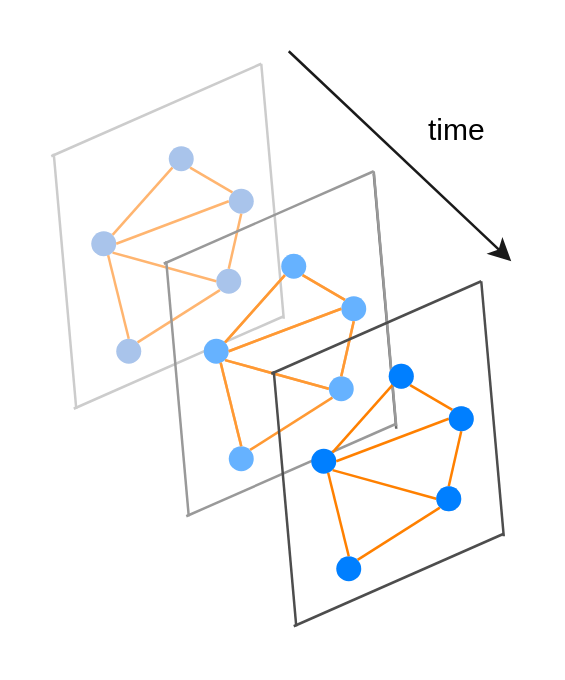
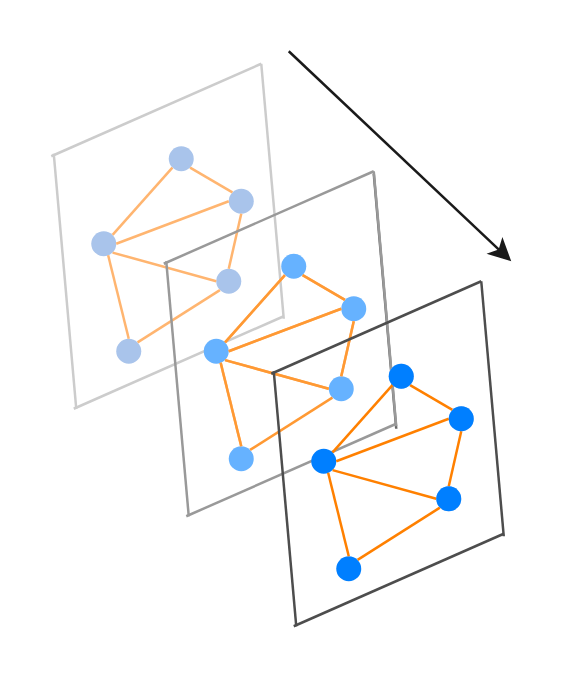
  <mxCell id="0" />
  <mxCell id="1" parent="0" />
  <mxCell id="2" value="" style="group" vertex="1" connectable="0" parent="1"><mxGeometry x="20" y="25" width="138" height="181" as="geometry" /></mxCell>
  <mxCell id="3" value="" style="endArrow=none;html=1;rounded=0;strokeColor=#CCCCCC;" edge="1" parent="2"><mxGeometry width="50" height="50" relative="1" as="geometry"><mxPoint x="10" y="138" as="sourcePoint" /><mxPoint x="1" y="36" as="targetPoint" /></mxGeometry></mxCell>
  <mxCell id="4" value="" style="endArrow=none;html=1;rounded=0;strokeColor=#CCCCCC;" edge="1" parent="2"><mxGeometry width="50" height="50" relative="1" as="geometry"><mxPoint y="37" as="sourcePoint" /><mxPoint x="84" as="targetPoint" /></mxGeometry></mxCell>
  <mxCell id="5" value="" style="endArrow=none;html=1;rounded=0;strokeColor=#CCCCCC;" edge="1" parent="2"><mxGeometry width="50" height="50" relative="1" as="geometry"><mxPoint x="93" y="102" as="sourcePoint" /><mxPoint x="84" as="targetPoint" /></mxGeometry></mxCell>
  <mxCell id="6" value="" style="endArrow=none;html=1;rounded=0;strokeColor=#CCCCCC;" edge="1" parent="2"><mxGeometry width="50" height="50" relative="1" as="geometry"><mxPoint x="9" y="138" as="sourcePoint" /><mxPoint x="93" y="101" as="targetPoint" /></mxGeometry></mxCell>
  <mxCell id="7" value="" style="ellipse;whiteSpace=wrap;html=1;aspect=fixed;fillColor=#A9C4EB;strokeColor=none;" vertex="1" parent="2"><mxGeometry x="16" y="67" width="10" height="10" as="geometry" /></mxCell>
  <mxCell id="8" value="" style="ellipse;whiteSpace=wrap;html=1;aspect=fixed;fillColor=#A9C4EB;strokeColor=none;" vertex="1" parent="2"><mxGeometry x="47" y="33" width="10" height="10" as="geometry" /></mxCell>
  <mxCell id="9" value="" style="ellipse;whiteSpace=wrap;html=1;aspect=fixed;fillColor=#A9C4EB;strokeColor=none;" vertex="1" parent="2"><mxGeometry x="26" y="110" width="10" height="10" as="geometry" /></mxCell>
  <mxCell id="10" value="" style="ellipse;whiteSpace=wrap;html=1;aspect=fixed;fillColor=#A9C4EB;strokeColor=none;" vertex="1" parent="2"><mxGeometry x="66" y="82" width="10" height="10" as="geometry" /></mxCell>
  <mxCell id="11" value="" style="ellipse;whiteSpace=wrap;html=1;aspect=fixed;fillColor=#A9C4EB;strokeColor=none;" vertex="1" parent="2"><mxGeometry x="71" y="50" width="10" height="10" as="geometry" /></mxCell>
  <mxCell id="12" value="" style="endArrow=none;html=1;rounded=0;strokeColor=#FFB570;exitX=1;exitY=0;exitDx=0;exitDy=0;entryX=0;entryY=1;entryDx=0;entryDy=0;" edge="1" parent="2" source="7" target="8"><mxGeometry width="50" height="50" relative="1" as="geometry"><mxPoint x="124" y="116" as="sourcePoint" /><mxPoint x="174" y="66" as="targetPoint" /></mxGeometry></mxCell>
  <mxCell id="13" value="" style="endArrow=none;html=1;rounded=0;strokeColor=#FFB570;exitX=1;exitY=1;exitDx=0;exitDy=0;entryX=0;entryY=0;entryDx=0;entryDy=0;" edge="1" parent="2" source="8" target="11"><mxGeometry width="50" height="50" relative="1" as="geometry"><mxPoint x="138.996" y="68.464" as="sourcePoint" /><mxPoint x="162.924" y="41.536" as="targetPoint" /></mxGeometry></mxCell>
  <mxCell id="14" value="" style="endArrow=none;html=1;rounded=0;strokeColor=#FFB570;exitX=1;exitY=0.5;exitDx=0;exitDy=0;entryX=0;entryY=0.5;entryDx=0;entryDy=0;" edge="1" parent="2" source="7" target="11"><mxGeometry width="50" height="50" relative="1" as="geometry"><mxPoint x="40.036" y="86.924" as="sourcePoint" /><mxPoint x="63.964" y="59.996" as="targetPoint" /></mxGeometry></mxCell>
  <mxCell id="15" value="" style="endArrow=none;html=1;rounded=0;strokeColor=#FFB570;exitX=0.5;exitY=1;exitDx=0;exitDy=0;entryX=0.5;entryY=0;entryDx=0;entryDy=0;" edge="1" parent="2" source="11" target="10"><mxGeometry width="50" height="50" relative="1" as="geometry"><mxPoint x="132.996" y="74.924" as="sourcePoint" /><mxPoint x="156.924" y="47.996" as="targetPoint" /></mxGeometry></mxCell>
  <mxCell id="16" value="" style="endArrow=none;html=1;rounded=0;strokeColor=#FFB570;exitX=0;exitY=1;exitDx=0;exitDy=0;entryX=1;entryY=0;entryDx=0;entryDy=0;" edge="1" parent="2" source="10" target="9"><mxGeometry width="50" height="50" relative="1" as="geometry"><mxPoint x="52" y="88" as="sourcePoint" /><mxPoint x="47" y="110.0" as="targetPoint" /></mxGeometry></mxCell>
  <mxCell id="17" value="" style="endArrow=none;html=1;rounded=0;strokeColor=#FFB570;exitX=0.5;exitY=0;exitDx=0;exitDy=0;entryX=0.676;entryY=0.96;entryDx=0;entryDy=0;entryPerimeter=0;" edge="1" parent="2" source="9" target="7"><mxGeometry width="50" height="50" relative="1" as="geometry"><mxPoint x="77.464" y="100.536" as="sourcePoint" /><mxPoint x="44.536" y="121.464" as="targetPoint" /></mxGeometry></mxCell>
  <mxCell id="18" value="" style="endArrow=none;html=1;rounded=0;strokeColor=#FFB570;exitX=0;exitY=0.5;exitDx=0;exitDy=0;entryX=1;entryY=1;entryDx=0;entryDy=0;" edge="1" parent="2" source="10" target="7"><mxGeometry width="50" height="50" relative="1" as="geometry"><mxPoint x="77.464" y="100.536" as="sourcePoint" /><mxPoint x="44.536" y="121.464" as="targetPoint" /></mxGeometry></mxCell>
  <mxCell id="19" value="" style="group" vertex="1" connectable="0" parent="2"><mxGeometry x="45" y="43" width="93" height="138" as="geometry" /></mxCell>
  <mxCell id="20" value="" style="endArrow=none;html=1;rounded=0;strokeColor=#999999;" edge="1" parent="19"><mxGeometry width="50" height="50" relative="1" as="geometry"><mxPoint x="10" y="138" as="sourcePoint" /><mxPoint x="1" y="36" as="targetPoint" /></mxGeometry></mxCell>
  <mxCell id="21" value="" style="endArrow=none;html=1;rounded=0;strokeColor=#999999;" edge="1" parent="19"><mxGeometry width="50" height="50" relative="1" as="geometry"><mxPoint y="37" as="sourcePoint" /><mxPoint x="84" as="targetPoint" /></mxGeometry></mxCell>
  <mxCell id="22" value="" style="endArrow=none;html=1;rounded=0;strokeColor=#666666;" edge="1" parent="19"><mxGeometry width="50" height="50" relative="1" as="geometry"><mxPoint x="93" y="103" as="sourcePoint" /><mxPoint x="84" y="1" as="targetPoint" /></mxGeometry></mxCell>
  <mxCell id="23" value="" style="endArrow=none;html=1;rounded=0;strokeColor=#999999;" edge="1" parent="19"><mxGeometry width="50" height="50" relative="1" as="geometry"><mxPoint x="9" y="138" as="sourcePoint" /><mxPoint x="93" y="101" as="targetPoint" /></mxGeometry></mxCell>
  <mxCell id="24" value="" style="ellipse;whiteSpace=wrap;html=1;aspect=fixed;fillColor=#66B2FF;strokeColor=none;" vertex="1" parent="19"><mxGeometry x="16" y="67" width="10" height="10" as="geometry" /></mxCell>
  <mxCell id="25" value="" style="ellipse;whiteSpace=wrap;html=1;aspect=fixed;fillColor=#66B2FF;strokeColor=none;" vertex="1" parent="19"><mxGeometry x="47" y="33" width="10" height="10" as="geometry" /></mxCell>
  <mxCell id="26" value="" style="ellipse;whiteSpace=wrap;html=1;aspect=fixed;fillColor=#66B2FF;strokeColor=none;" vertex="1" parent="19"><mxGeometry x="26" y="110" width="10" height="10" as="geometry" /></mxCell>
  <mxCell id="27" value="" style="ellipse;whiteSpace=wrap;html=1;aspect=fixed;fillColor=#66B2FF;strokeColor=none;" vertex="1" parent="19"><mxGeometry x="66" y="82" width="10" height="10" as="geometry" /></mxCell>
  <mxCell id="28" value="" style="ellipse;whiteSpace=wrap;html=1;aspect=fixed;fillColor=#66B2FF;strokeColor=none;" vertex="1" parent="19"><mxGeometry x="71" y="50" width="10" height="10" as="geometry" /></mxCell>
  <mxCell id="29" value="" style="endArrow=none;html=1;rounded=0;strokeColor=#FFB570;exitX=1;exitY=0;exitDx=0;exitDy=0;entryX=0;entryY=1;entryDx=0;entryDy=0;" edge="1" parent="19" source="24" target="25"><mxGeometry width="50" height="50" relative="1" as="geometry"><mxPoint x="124" y="116" as="sourcePoint" /><mxPoint x="174" y="66" as="targetPoint" /></mxGeometry></mxCell>
  <mxCell id="30" value="" style="endArrow=none;html=1;rounded=0;strokeColor=#FFB570;exitX=1;exitY=1;exitDx=0;exitDy=0;entryX=0;entryY=0;entryDx=0;entryDy=0;" edge="1" parent="19" source="25" target="28"><mxGeometry width="50" height="50" relative="1" as="geometry"><mxPoint x="138.996" y="68.464" as="sourcePoint" /><mxPoint x="162.924" y="41.536" as="targetPoint" /></mxGeometry></mxCell>
  <mxCell id="31" value="" style="endArrow=none;html=1;rounded=0;strokeColor=#FFB570;exitX=1;exitY=0.5;exitDx=0;exitDy=0;entryX=0;entryY=0.5;entryDx=0;entryDy=0;" edge="1" parent="19" source="24" target="28"><mxGeometry width="50" height="50" relative="1" as="geometry"><mxPoint x="40.036" y="86.924" as="sourcePoint" /><mxPoint x="63.964" y="59.996" as="targetPoint" /></mxGeometry></mxCell>
  <mxCell id="32" value="" style="endArrow=none;html=1;rounded=0;strokeColor=#FFB570;exitX=0.5;exitY=1;exitDx=0;exitDy=0;entryX=0.5;entryY=0;entryDx=0;entryDy=0;" edge="1" parent="19" source="28" target="27"><mxGeometry width="50" height="50" relative="1" as="geometry"><mxPoint x="132.996" y="74.924" as="sourcePoint" /><mxPoint x="156.924" y="47.996" as="targetPoint" /></mxGeometry></mxCell>
  <mxCell id="33" value="" style="endArrow=none;html=1;rounded=0;strokeColor=#FF9933;exitX=0;exitY=1;exitDx=0;exitDy=0;entryX=1;entryY=0;entryDx=0;entryDy=0;" edge="1" parent="19" source="27" target="26"><mxGeometry width="50" height="50" relative="1" as="geometry"><mxPoint x="52" y="88" as="sourcePoint" /><mxPoint x="47" y="110.0" as="targetPoint" /></mxGeometry></mxCell>
  <mxCell id="34" value="" style="endArrow=none;html=1;rounded=0;strokeColor=#FFB570;exitX=0.5;exitY=0;exitDx=0;exitDy=0;entryX=0.676;entryY=0.96;entryDx=0;entryDy=0;entryPerimeter=0;" edge="1" parent="19" source="26" target="24"><mxGeometry width="50" height="50" relative="1" as="geometry"><mxPoint x="77.464" y="100.536" as="sourcePoint" /><mxPoint x="44.536" y="121.464" as="targetPoint" /></mxGeometry></mxCell>
  <mxCell id="35" value="" style="endArrow=none;html=1;rounded=0;strokeColor=#FFB570;exitX=0;exitY=0.5;exitDx=0;exitDy=0;entryX=1;entryY=1;entryDx=0;entryDy=0;" edge="1" parent="19" source="27" target="24"><mxGeometry width="50" height="50" relative="1" as="geometry"><mxPoint x="77.464" y="100.536" as="sourcePoint" /><mxPoint x="44.536" y="121.464" as="targetPoint" /></mxGeometry></mxCell>
  <mxCell id="36" value="" style="endArrow=none;html=1;rounded=0;strokeColor=#FF9933;exitX=0;exitY=0.5;exitDx=0;exitDy=0;entryX=1;entryY=1;entryDx=0;entryDy=0;" edge="1" parent="19"><mxGeometry width="50" height="50" relative="1" as="geometry"><mxPoint x="66.0" y="87" as="sourcePoint" /><mxPoint x="24.536" y="75.536" as="targetPoint" /></mxGeometry></mxCell>
  <mxCell id="37" value="" style="endArrow=none;html=1;rounded=0;strokeColor=#FF9933;exitX=0.5;exitY=1;exitDx=0;exitDy=0;entryX=0.5;entryY=0;entryDx=0;entryDy=0;" edge="1" parent="19"><mxGeometry width="50" height="50" relative="1" as="geometry"><mxPoint x="76" y="60" as="sourcePoint" /><mxPoint x="71" y="82" as="targetPoint" /></mxGeometry></mxCell>
  <mxCell id="38" value="" style="endArrow=none;html=1;rounded=0;strokeColor=#FF9933;exitX=1;exitY=0.5;exitDx=0;exitDy=0;entryX=0;entryY=0.5;entryDx=0;entryDy=0;" edge="1" parent="19"><mxGeometry width="50" height="50" relative="1" as="geometry"><mxPoint x="26.0" y="72" as="sourcePoint" /><mxPoint x="71" y="55" as="targetPoint" /></mxGeometry></mxCell>
  <mxCell id="39" value="" style="endArrow=none;html=1;rounded=0;strokeColor=#FF9933;exitX=1;exitY=0;exitDx=0;exitDy=0;entryX=0;entryY=1;entryDx=0;entryDy=0;" edge="1" parent="19"><mxGeometry width="50" height="50" relative="1" as="geometry"><mxPoint x="24.536" y="68.464" as="sourcePoint" /><mxPoint x="48.464" y="41.536" as="targetPoint" /></mxGeometry></mxCell>
  <mxCell id="40" value="" style="endArrow=none;html=1;rounded=0;strokeColor=#FF9933;exitX=1;exitY=1;exitDx=0;exitDy=0;entryX=0;entryY=0;entryDx=0;entryDy=0;" edge="1" parent="19"><mxGeometry width="50" height="50" relative="1" as="geometry"><mxPoint x="55.536" y="41.536" as="sourcePoint" /><mxPoint x="72.464" y="51.464" as="targetPoint" /></mxGeometry></mxCell>
  <mxCell id="41" value="" style="endArrow=none;html=1;rounded=0;strokeColor=#FF9933;exitX=0.5;exitY=0;exitDx=0;exitDy=0;entryX=0.676;entryY=0.96;entryDx=0;entryDy=0;entryPerimeter=0;" edge="1" parent="19"><mxGeometry width="50" height="50" relative="1" as="geometry"><mxPoint x="31" y="110" as="sourcePoint" /><mxPoint x="22.76" y="76.6" as="targetPoint" /></mxGeometry></mxCell>
  <mxCell id="42" value="" style="endArrow=none;html=1;rounded=0;strokeColor=#999999;" edge="1" parent="19"><mxGeometry width="50" height="50" relative="1" as="geometry"><mxPoint x="93" y="102" as="sourcePoint" /><mxPoint x="84" as="targetPoint" /></mxGeometry></mxCell>
  <mxCell id="43" value="" style="group" vertex="1" connectable="0" parent="1"><mxGeometry x="108" y="112" width="93" height="138" as="geometry" /></mxCell>
  <mxCell id="44" value="" style="endArrow=none;html=1;rounded=0;strokeColor=#4D4D4D;" edge="1" parent="43"><mxGeometry width="50" height="50" relative="1" as="geometry"><mxPoint x="10" y="138" as="sourcePoint" /><mxPoint x="1" y="36" as="targetPoint" /></mxGeometry></mxCell>
  <mxCell id="45" value="" style="endArrow=none;html=1;rounded=0;strokeColor=#4D4D4D;" edge="1" parent="43"><mxGeometry width="50" height="50" relative="1" as="geometry"><mxPoint y="37" as="sourcePoint" /><mxPoint x="84" as="targetPoint" /></mxGeometry></mxCell>
  <mxCell id="46" value="" style="endArrow=none;html=1;rounded=0;strokeColor=#4D4D4D;" edge="1" parent="43"><mxGeometry width="50" height="50" relative="1" as="geometry"><mxPoint x="93" y="102" as="sourcePoint" /><mxPoint x="84" as="targetPoint" /></mxGeometry></mxCell>
  <mxCell id="47" value="" style="endArrow=none;html=1;rounded=0;strokeColor=#4D4D4D;" edge="1" parent="43"><mxGeometry width="50" height="50" relative="1" as="geometry"><mxPoint x="9" y="138" as="sourcePoint" /><mxPoint x="93" y="101" as="targetPoint" /></mxGeometry></mxCell>
  <mxCell id="48" value="" style="ellipse;whiteSpace=wrap;html=1;aspect=fixed;fillColor=#007FFF;strokeColor=none;" vertex="1" parent="43"><mxGeometry x="16" y="67" width="10" height="10" as="geometry" /></mxCell>
  <mxCell id="49" value="" style="ellipse;whiteSpace=wrap;html=1;aspect=fixed;fillColor=#A9C4EB;strokeColor=none;" vertex="1" parent="43"><mxGeometry x="47" y="33" width="10" height="10" as="geometry" /></mxCell>
  <mxCell id="50" value="" style="ellipse;whiteSpace=wrap;html=1;aspect=fixed;fillColor=#007FFF;strokeColor=none;" vertex="1" parent="43"><mxGeometry x="26" y="110" width="10" height="10" as="geometry" /></mxCell>
  <mxCell id="51" value="" style="ellipse;whiteSpace=wrap;html=1;aspect=fixed;fillColor=#A9C4EB;strokeColor=none;" vertex="1" parent="43"><mxGeometry x="66" y="82" width="10" height="10" as="geometry" /></mxCell>
  <mxCell id="52" value="" style="ellipse;whiteSpace=wrap;html=1;aspect=fixed;fillColor=#A9C4EB;strokeColor=none;" vertex="1" parent="43"><mxGeometry x="71" y="50" width="10" height="10" as="geometry" /></mxCell>
  <mxCell id="53" value="" style="endArrow=none;html=1;rounded=0;strokeColor=#FF8000;exitX=1;exitY=0;exitDx=0;exitDy=0;entryX=0;entryY=1;entryDx=0;entryDy=0;" edge="1" parent="43" source="48" target="49"><mxGeometry width="50" height="50" relative="1" as="geometry"><mxPoint x="124" y="116" as="sourcePoint" /><mxPoint x="174" y="66" as="targetPoint" /></mxGeometry></mxCell>
  <mxCell id="54" value="" style="endArrow=none;html=1;rounded=0;strokeColor=#FF8000;exitX=1;exitY=1;exitDx=0;exitDy=0;entryX=0;entryY=0;entryDx=0;entryDy=0;" edge="1" parent="43" source="49" target="52"><mxGeometry width="50" height="50" relative="1" as="geometry"><mxPoint x="138.996" y="68.464" as="sourcePoint" /><mxPoint x="162.924" y="41.536" as="targetPoint" /></mxGeometry></mxCell>
  <mxCell id="55" value="" style="endArrow=none;html=1;rounded=0;strokeColor=#FF8000;exitX=1;exitY=0.5;exitDx=0;exitDy=0;entryX=0;entryY=0.5;entryDx=0;entryDy=0;" edge="1" parent="43" source="48" target="52"><mxGeometry width="50" height="50" relative="1" as="geometry"><mxPoint x="40.036" y="86.924" as="sourcePoint" /><mxPoint x="63.964" y="59.996" as="targetPoint" /></mxGeometry></mxCell>
  <mxCell id="56" value="" style="endArrow=none;html=1;rounded=0;strokeColor=#FF8000;exitX=0.5;exitY=1;exitDx=0;exitDy=0;entryX=0.5;entryY=0;entryDx=0;entryDy=0;" edge="1" parent="43" source="52" target="51"><mxGeometry width="50" height="50" relative="1" as="geometry"><mxPoint x="132.996" y="74.924" as="sourcePoint" /><mxPoint x="156.924" y="47.996" as="targetPoint" /></mxGeometry></mxCell>
  <mxCell id="57" value="" style="endArrow=none;html=1;rounded=0;strokeColor=#FF8000;exitX=0;exitY=1;exitDx=0;exitDy=0;entryX=1;entryY=0;entryDx=0;entryDy=0;" edge="1" parent="43" source="51" target="50"><mxGeometry width="50" height="50" relative="1" as="geometry"><mxPoint x="52" y="88" as="sourcePoint" /><mxPoint x="47" y="110.0" as="targetPoint" /></mxGeometry></mxCell>
  <mxCell id="58" value="" style="endArrow=none;html=1;rounded=0;strokeColor=#FF8000;exitX=0.5;exitY=0;exitDx=0;exitDy=0;entryX=0.676;entryY=0.96;entryDx=0;entryDy=0;entryPerimeter=0;" edge="1" parent="43" source="50" target="48"><mxGeometry width="50" height="50" relative="1" as="geometry"><mxPoint x="77.464" y="100.536" as="sourcePoint" /><mxPoint x="44.536" y="121.464" as="targetPoint" /></mxGeometry></mxCell>
  <mxCell id="59" value="" style="endArrow=none;html=1;rounded=0;strokeColor=#FF8000;exitX=0;exitY=0.5;exitDx=0;exitDy=0;entryX=1;entryY=1;entryDx=0;entryDy=0;" edge="1" parent="43" source="51" target="48"><mxGeometry width="50" height="50" relative="1" as="geometry"><mxPoint x="77.464" y="100.536" as="sourcePoint" /><mxPoint x="44.536" y="121.464" as="targetPoint" /></mxGeometry></mxCell>
  <mxCell id="60" value="" style="ellipse;whiteSpace=wrap;html=1;aspect=fixed;fillColor=#007FFF;strokeColor=none;" vertex="1" parent="43"><mxGeometry x="47" y="33" width="10" height="10" as="geometry" /></mxCell>
  <mxCell id="61" value="" style="ellipse;whiteSpace=wrap;html=1;aspect=fixed;fillColor=#007FFF;strokeColor=none;" vertex="1" parent="43"><mxGeometry x="71" y="50" width="10" height="10" as="geometry" /></mxCell>
  <mxCell id="62" value="" style="ellipse;whiteSpace=wrap;html=1;aspect=fixed;fillColor=#007FFF;strokeColor=none;" vertex="1" parent="43"><mxGeometry x="66" y="82" width="10" height="10" as="geometry" /></mxCell>
  <mxCell id="63" value="" style="endArrow=classic;html=1;rounded=0;strokeColor=#1A1A1A;" edge="1" parent="1"><mxGeometry width="50" height="50" relative="1" as="geometry"><mxPoint x="115" y="20" as="sourcePoint" /><mxPoint x="204" y="104" as="targetPoint" /></mxGeometry></mxCell>
- <mxCell id="64" value="time" style="text;html=1;align=center;verticalAlign=middle;resizable=0;points=[];autosize=1;strokeColor=none;fillColor=none;" vertex="1" parent="1"><mxGeometry x="165" y="43" width="33" height="18" as="geometry" /></mxCell>
